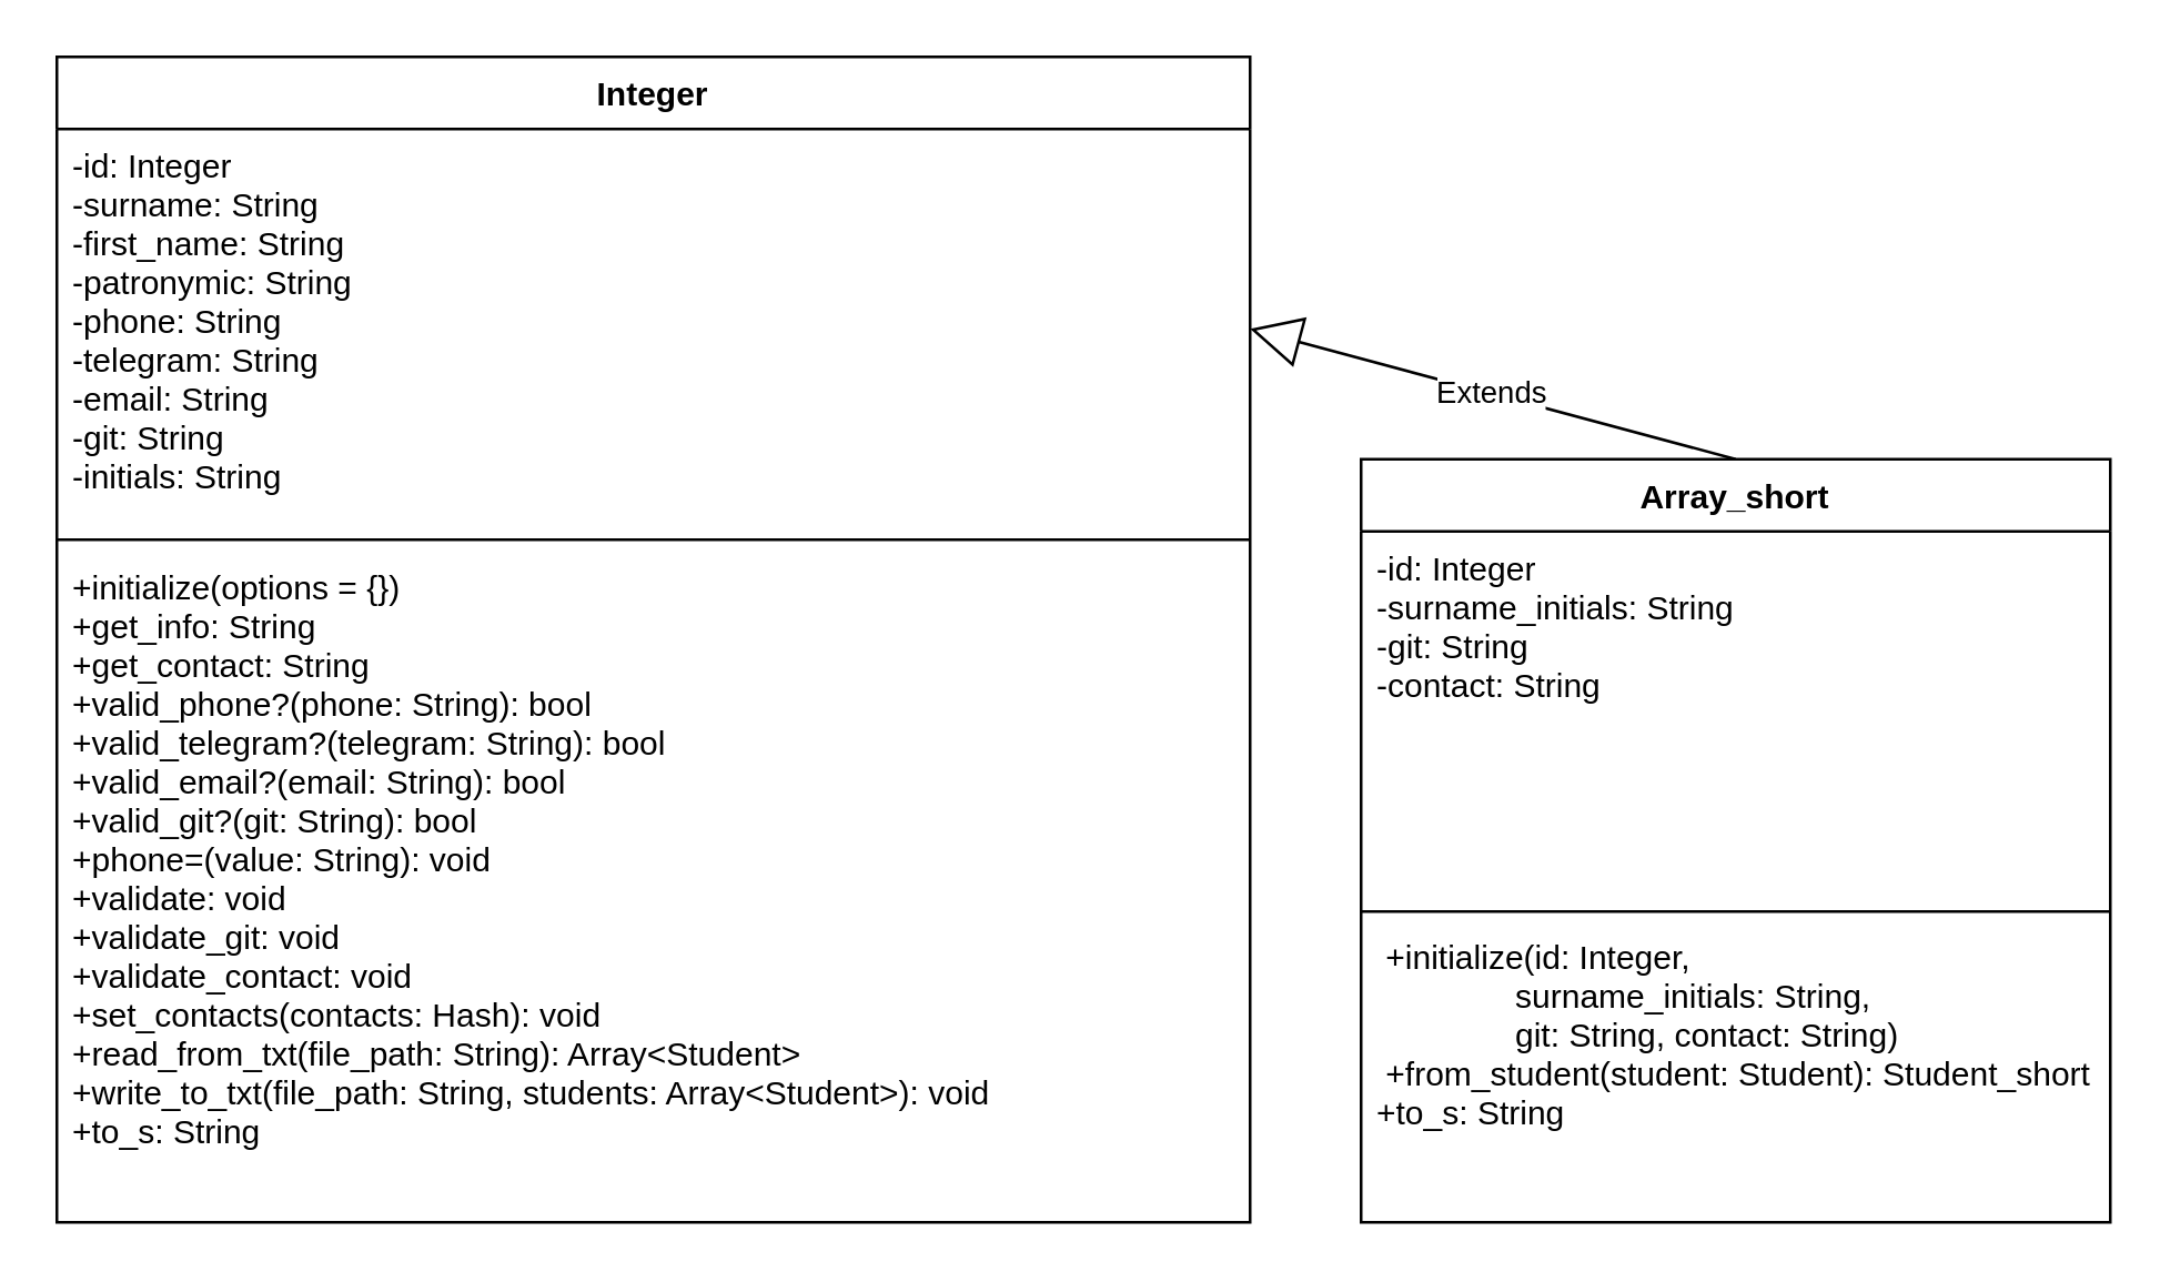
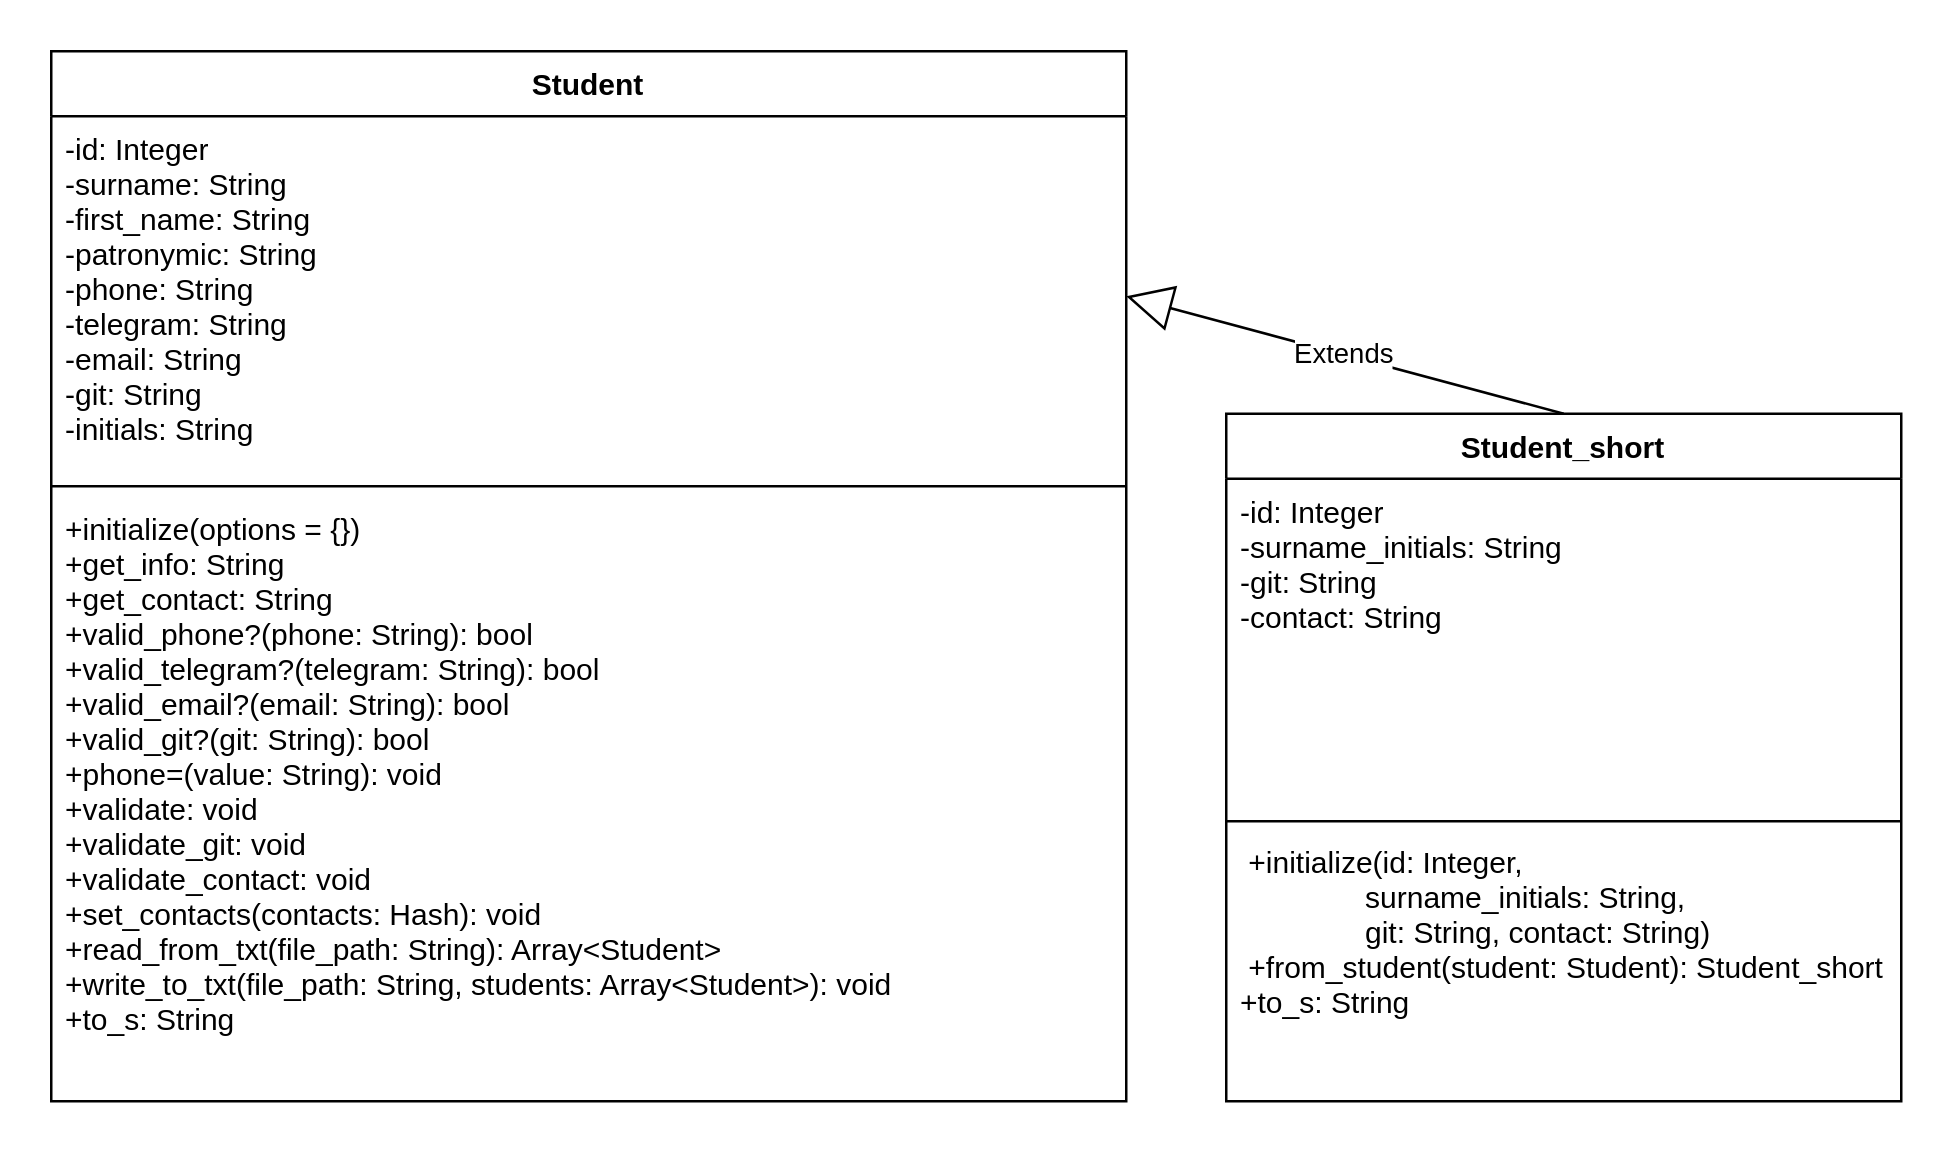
  <mxCell id="0" />
  <mxCell id="1" parent="0" />
- <mxCell id="2" value="Integer&#10;" style="swimlane;fontStyle=1;align=center;verticalAlign=top;childLayout=stackLayout;horizontal=1;startSize=26;horizontalStack=0;resizeParent=1;resizeParentMax=0;resizeLast=0;collapsible=1;marginBottom=0;" vertex="1" parent="1"><mxGeometry x="20" y="20" width="430" height="420" as="geometry" /></mxCell>
+ <mxCell id="2" value="Student&#10;" style="swimlane;fontStyle=1;align=center;verticalAlign=top;childLayout=stackLayout;horizontal=1;startSize=26;horizontalStack=0;resizeParent=1;resizeParentMax=0;resizeLast=0;collapsible=1;marginBottom=0;" vertex="1" parent="1"><mxGeometry x="20" y="20" width="430" height="420" as="geometry" /></mxCell>
  <mxCell id="3" value="-id: Integer       &#10;-surname: String   &#10;-first_name: String&#10;-patronymic: String&#10;-phone: String     &#10;-telegram: String  &#10;-email: String     &#10;-git: String       &#10;-initials: String  " style="text;strokeColor=none;fillColor=none;align=left;verticalAlign=top;spacingLeft=4;spacingRight=4;overflow=hidden;rotatable=0;points=[[0,0.5],[1,0.5]];portConstraint=eastwest;" vertex="1" parent="2"><mxGeometry y="26" width="430" height="144" as="geometry" /></mxCell>
  <mxCell id="4" value="" style="line;strokeWidth=1;fillColor=none;align=left;verticalAlign=middle;spacingTop=-1;spacingLeft=3;spacingRight=3;rotatable=0;labelPosition=right;points=[];portConstraint=eastwest;" vertex="1" parent="2"><mxGeometry y="170" width="430" height="8" as="geometry" /></mxCell>
  <mxCell id="5" value="+initialize(options = {})          &#10;+get_info: String                  &#10;+get_contact: String               &#10;+valid_phone?(phone: String): bool &#10;+valid_telegram?(telegram: String): bool&#10;+valid_email?(email: String): bool &#10;+valid_git?(git: String): bool     &#10;+phone=(value: String): void       &#10;+validate: void                    &#10;+validate_git: void                &#10;+validate_contact: void            &#10;+set_contacts(contacts: Hash): void&#10;+read_from_txt(file_path: String): Array&lt;Student&gt; &#10;+write_to_txt(file_path: String, students: Array&lt;Student&gt;): void &#10;+to_s: String                      " style="text;strokeColor=none;fillColor=none;align=left;verticalAlign=top;spacingLeft=4;spacingRight=4;overflow=hidden;rotatable=0;points=[[0,0.5],[1,0.5]];portConstraint=eastwest;" vertex="1" parent="2"><mxGeometry y="178" width="430" height="242" as="geometry" /></mxCell>
- <mxCell id="6" value="Array_short&#10;" style="swimlane;fontStyle=1;align=center;verticalAlign=top;childLayout=stackLayout;horizontal=1;startSize=26;horizontalStack=0;resizeParent=1;resizeParentMax=0;resizeLast=0;collapsible=1;marginBottom=0;" vertex="1" parent="1"><mxGeometry x="490" y="165" width="270" height="275" as="geometry" /></mxCell>
+ <mxCell id="6" value="Student_short&#10;" style="swimlane;fontStyle=1;align=center;verticalAlign=top;childLayout=stackLayout;horizontal=1;startSize=26;horizontalStack=0;resizeParent=1;resizeParentMax=0;resizeLast=0;collapsible=1;marginBottom=0;" vertex="1" parent="1"><mxGeometry x="490" y="165" width="270" height="275" as="geometry" /></mxCell>
  <mxCell id="7" value="-id: Integer             &#10;-surname_initials: String&#10;-git: String             &#10;-contact: String         " style="text;strokeColor=none;fillColor=none;align=left;verticalAlign=top;spacingLeft=4;spacingRight=4;overflow=hidden;rotatable=0;points=[[0,0.5],[1,0.5]];portConstraint=eastwest;" vertex="1" parent="6"><mxGeometry y="26" width="270" height="134" as="geometry" /></mxCell>
  <mxCell id="8" value="" style="line;strokeWidth=1;fillColor=none;align=left;verticalAlign=middle;spacingTop=-1;spacingLeft=3;spacingRight=3;rotatable=0;labelPosition=right;points=[];portConstraint=eastwest;" vertex="1" parent="6"><mxGeometry y="160" width="270" height="6" as="geometry" /></mxCell>
  <mxCell id="9" value=" +initialize(id: Integer,           &#10;               surname_initials: String, &#10;               git: String, contact: String) &#10; +from_student(student: Student): Student_short&#10;+to_s: String  " style="text;strokeColor=none;fillColor=none;align=left;verticalAlign=top;spacingLeft=4;spacingRight=4;overflow=hidden;rotatable=0;points=[[0,0.5],[1,0.5]];portConstraint=eastwest;" vertex="1" parent="6"><mxGeometry y="166" width="270" height="109" as="geometry" /></mxCell>
  <mxCell id="10" value="Extends" style="endArrow=block;endSize=16;endFill=0;html=1;exitX=0.5;exitY=0;exitDx=0;exitDy=0;entryX=1;entryY=0.5;entryDx=0;entryDy=0;" edge="1" parent="1" source="6" target="3"><mxGeometry width="160" relative="1" as="geometry"><mxPoint x="-190" y="510" as="sourcePoint" /><mxPoint x="-30" y="510" as="targetPoint" /></mxGeometry></mxCell>
